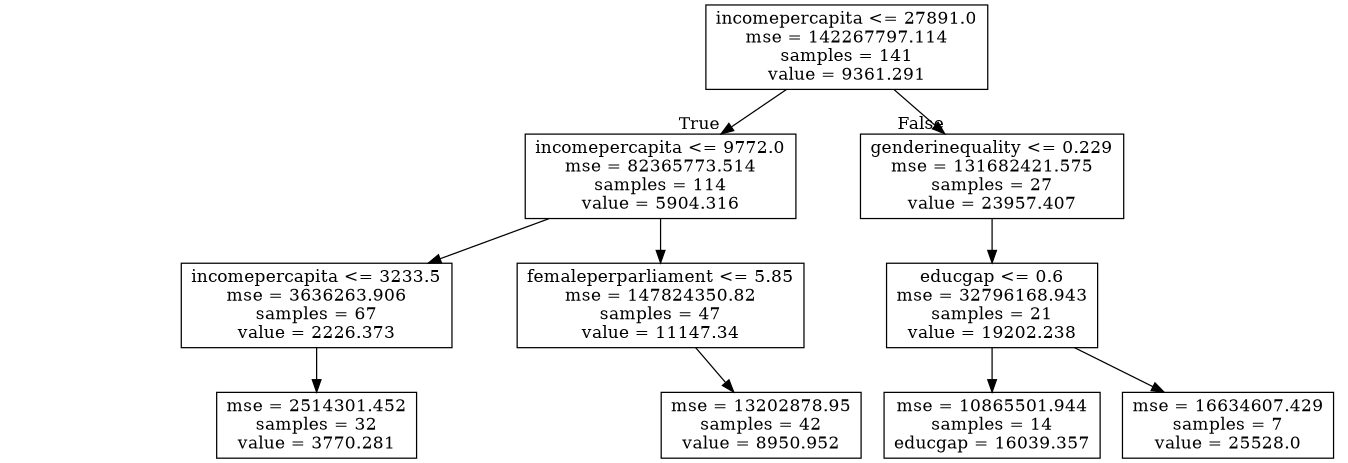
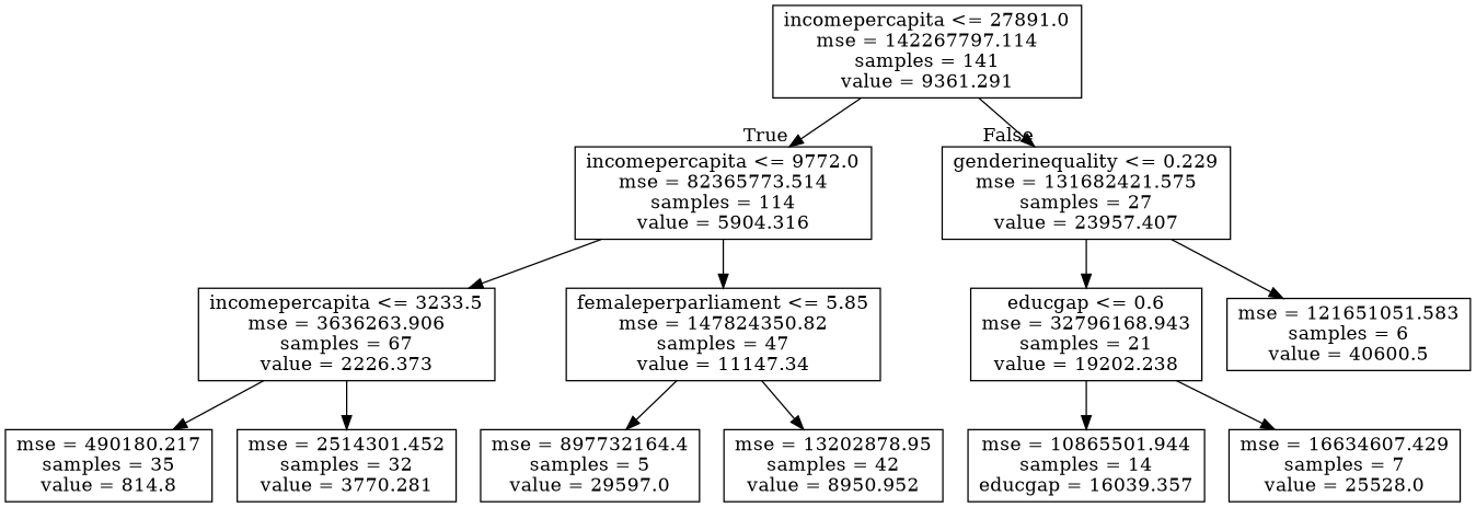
  digraph {
    fontname="DejaVu Serif"
    node [fontname="DejaVu Serif" shape=box]
    edge [fontname="DejaVu Serif"]
    n1 [label="incomepercapita <= 27891.0\nmse = 142267797.114\nsamples = 141\nvalue = 9361.291"]
    n2 [label="incomepercapita <= 9772.0\nmse = 82365773.514\nsamples = 114\nvalue = 5904.316"]
    n3 [label="genderinequality <= 0.229\nmse = 131682421.575\nsamples = 27\nvalue = 23957.407"]
    n4 [label="incomepercapita <= 3233.5\nmse = 3636263.906\nsamples = 67\nvalue = 2226.373"]
    n5 [label="femaleperparliament <= 5.85\nmse = 147824350.82\nsamples = 47\nvalue = 11147.34"]
    n6 [label="educgap <= 0.6\nmse = 32796168.943\nsamples = 21\nvalue = 19202.238"]
+   n7 [label="mse = 121651051.583\nsamples = 6\nvalue = 40600.5"]
+   n8 [label="mse = 490180.217\nsamples = 35\nvalue = 814.8"]
    n9 [label="mse = 2514301.452\nsamples = 32\nvalue = 3770.281"]
+   n10 [label="mse = 897732164.4\nsamples = 5\nvalue = 29597.0"]
    n11 [label="mse = 13202878.95\nsamples = 42\nvalue = 8950.952"]
    n12 [label="mse = 10865501.944\nsamples = 14\neducgap = 16039.357"]
    n13 [label="mse = 16634607.429\nsamples = 7\nvalue = 25528.0"]
    n1 -> n2 [headlabel=True labelangle=45 labeldistance=2.5]
    n1 -> n3 [headlabel=False labelangle=-45 labeldistance=2.5]
    n2 -> n4
    n2 -> n5
    n3 -> n6
+   n3 -> n7
+   n4 -> n8
    n4 -> n9
+   n5 -> n10
    n5 -> n11
    n6 -> n12
    n6 -> n13
  }
